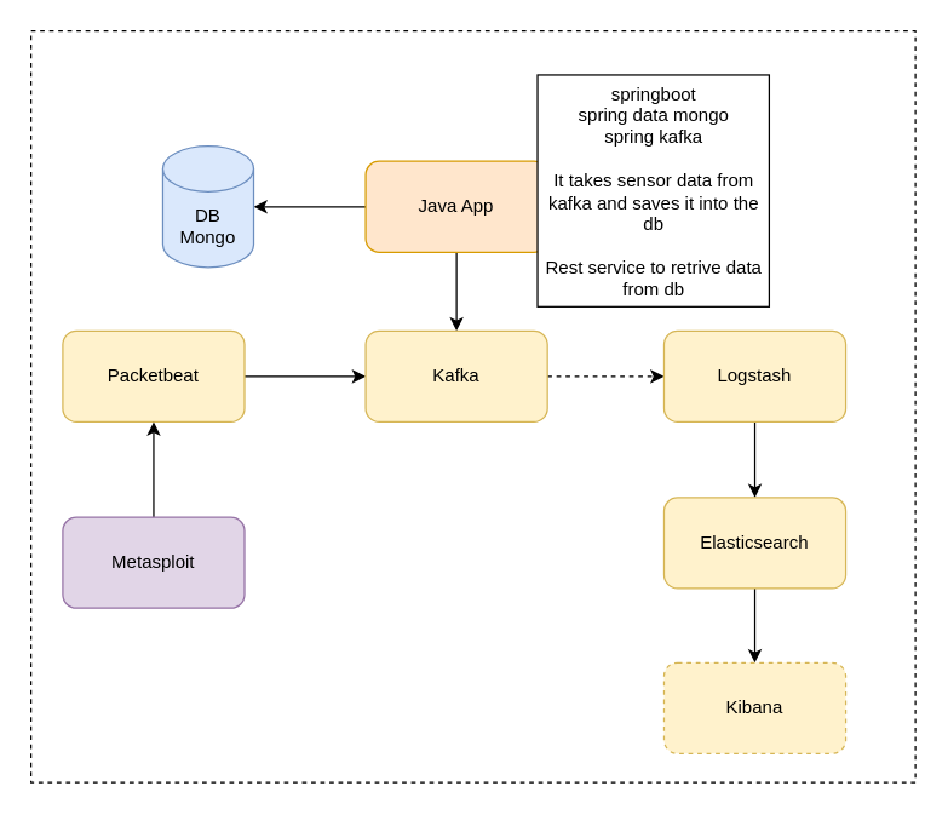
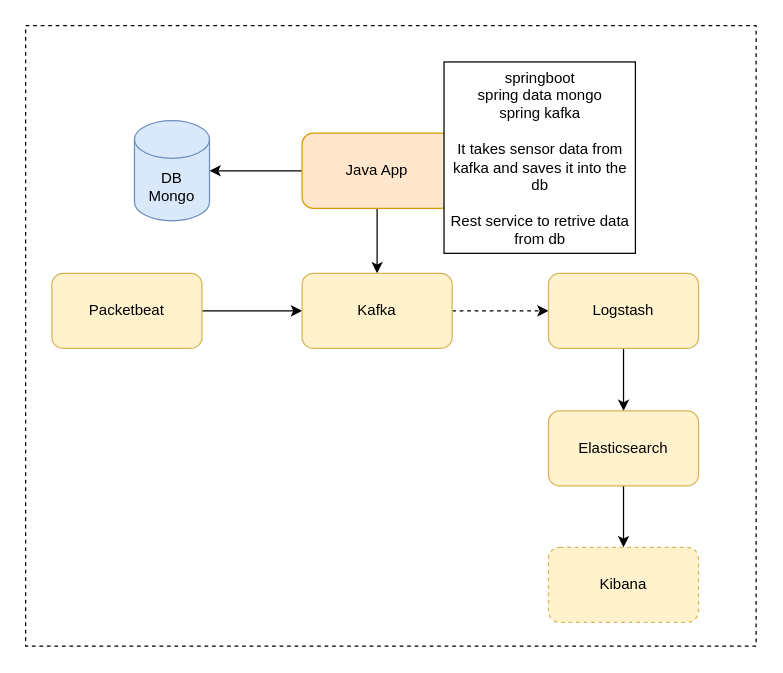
  <mxCell id="0" />
  <mxCell id="1" parent="0" />
  <mxCell id="2" value="" style="rounded=0;whiteSpace=wrap;html=1;dashed=1;" parent="1" vertex="1"><mxGeometry x="20" y="20" width="584" height="496" as="geometry" /></mxCell>
  <mxCell id="3" style="edgeStyle=orthogonalEdgeStyle;rounded=0;orthogonalLoop=1;jettySize=auto;html=1;entryX=0;entryY=0.5;entryDx=0;entryDy=0;" parent="1" source="4" target="12" edge="1"><mxGeometry relative="1" as="geometry"><mxPoint x="220" y="248" as="targetPoint" /></mxGeometry></mxCell>
  <mxCell id="4" value="Packetbeat" style="rounded=1;whiteSpace=wrap;html=1;fillColor=#fff2cc;strokeColor=#d6b656;" parent="1" vertex="1"><mxGeometry x="41" y="218" width="120" height="60" as="geometry" /></mxCell>
- <mxCell id="5" style="edgeStyle=orthogonalEdgeStyle;rounded=0;orthogonalLoop=1;jettySize=auto;html=1;entryX=0.5;entryY=1;entryDx=0;entryDy=0;" parent="1" source="6" target="4" edge="1"><mxGeometry relative="1" as="geometry" /></mxCell>
- <mxCell id="6" value="Metasploit" style="rounded=1;whiteSpace=wrap;html=1;fillColor=#e1d5e7;strokeColor=#9673a6;" parent="1" vertex="1"><mxGeometry x="41" y="341" width="120" height="60" as="geometry" /></mxCell>
  <mxCell id="7" style="edgeStyle=orthogonalEdgeStyle;rounded=0;orthogonalLoop=1;jettySize=auto;html=1;entryX=1;entryY=0.5;entryDx=0;entryDy=0;entryPerimeter=0;" parent="1" source="9" target="10" edge="1"><mxGeometry relative="1" as="geometry" /></mxCell>
  <mxCell id="8" style="edgeStyle=orthogonalEdgeStyle;rounded=0;orthogonalLoop=1;jettySize=auto;html=1;entryX=0.5;entryY=0;entryDx=0;entryDy=0;" parent="1" source="9" target="12" edge="1"><mxGeometry relative="1" as="geometry"><mxPoint x="398" y="248" as="targetPoint" /></mxGeometry></mxCell>
  <mxCell id="9" value="Java App" style="rounded=1;whiteSpace=wrap;html=1;fillColor=#ffe6cc;strokeColor=#d79b00;" parent="1" vertex="1"><mxGeometry x="241" y="106" width="120" height="60" as="geometry" /></mxCell>
  <mxCell id="10" value="DB &lt;br&gt;Mongo" style="shape=cylinder3;whiteSpace=wrap;html=1;boundedLbl=1;backgroundOutline=1;size=15;fillColor=#dae8fc;strokeColor=#6c8ebf;" parent="1" vertex="1"><mxGeometry x="107" y="96" width="60" height="80" as="geometry" /></mxCell>
  <mxCell id="11" style="edgeStyle=orthogonalEdgeStyle;rounded=0;orthogonalLoop=1;jettySize=auto;html=1;entryX=0;entryY=0.5;entryDx=0;entryDy=0;dashed=1;" parent="1" source="12" target="14" edge="1"><mxGeometry relative="1" as="geometry" /></mxCell>
  <mxCell id="12" value="Kafka" style="rounded=1;whiteSpace=wrap;html=1;fillColor=#fff2cc;strokeColor=#d6b656;" parent="1" vertex="1"><mxGeometry x="241" y="218" width="120" height="60" as="geometry" /></mxCell>
  <mxCell id="13" style="edgeStyle=orthogonalEdgeStyle;rounded=0;orthogonalLoop=1;jettySize=auto;html=1;entryX=0.5;entryY=0;entryDx=0;entryDy=0;" parent="1" source="14" target="16" edge="1"><mxGeometry relative="1" as="geometry"><mxPoint x="498" y="318.5" as="targetPoint" /></mxGeometry></mxCell>
  <mxCell id="14" value="Logstash" style="rounded=1;whiteSpace=wrap;html=1;fillColor=#fff2cc;strokeColor=#d6b656;" parent="1" vertex="1"><mxGeometry x="438" y="218" width="120" height="60" as="geometry" /></mxCell>
  <mxCell id="15" style="edgeStyle=orthogonalEdgeStyle;rounded=0;orthogonalLoop=1;jettySize=auto;html=1;entryX=0.5;entryY=0;entryDx=0;entryDy=0;" parent="1" source="16" target="17" edge="1"><mxGeometry relative="1" as="geometry" /></mxCell>
  <mxCell id="16" value="Elasticsearch" style="rounded=1;whiteSpace=wrap;html=1;fillColor=#fff2cc;strokeColor=#d6b656;" parent="1" vertex="1"><mxGeometry x="438" y="328" width="120" height="60" as="geometry" /></mxCell>
  <mxCell id="17" value="Kibana" style="rounded=1;whiteSpace=wrap;html=1;fillColor=#fff2cc;strokeColor=#d6b656;dashed=1;" parent="1" vertex="1"><mxGeometry x="438" y="437" width="120" height="60" as="geometry" /></mxCell>
  <mxCell id="18" value="springboot&lt;br&gt;spring data mongo&lt;br&gt;spring kafka&lt;br&gt;&lt;br&gt;It takes sensor data from kafka and saves it into the db&lt;br&gt;&lt;br&gt;Rest service to retrive data from db" style="whiteSpace=wrap;html=1;aspect=fixed;" parent="1" vertex="1"><mxGeometry x="354.5" y="49" width="153" height="153" as="geometry" /></mxCell>
